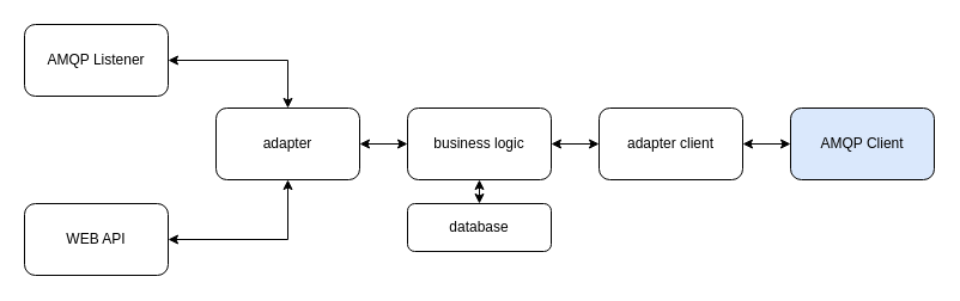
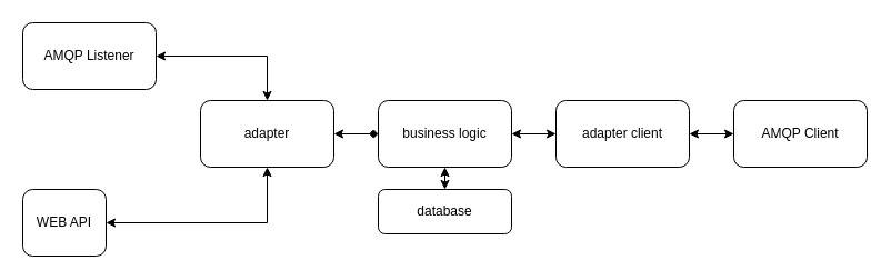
  <mxCell id="0" />
  <mxCell id="1" parent="0" />
  <mxCell id="2" style="edgeStyle=orthogonalEdgeStyle;rounded=0;orthogonalLoop=1;jettySize=auto;html=1;exitX=1;exitY=0.5;exitDx=0;exitDy=0;entryX=0.5;entryY=0;entryDx=0;entryDy=0;startArrow=classic;startFill=1;" edge="1" parent="1" source="3" target="7"><mxGeometry relative="1" as="geometry" /></mxCell>
  <mxCell id="3" value="AMQP Listener" style="rounded=1;whiteSpace=wrap;html=1;" vertex="1" parent="1"><mxGeometry x="20" y="20" width="120" height="60" as="geometry" /></mxCell>
  <mxCell id="4" style="edgeStyle=orthogonalEdgeStyle;rounded=0;orthogonalLoop=1;jettySize=auto;html=1;exitX=1;exitY=0.5;exitDx=0;exitDy=0;entryX=0.5;entryY=1;entryDx=0;entryDy=0;startArrow=classic;startFill=1;" edge="1" parent="1" source="5" target="7"><mxGeometry relative="1" as="geometry" /></mxCell>
- <mxCell id="5" value="WEB API" style="rounded=1;whiteSpace=wrap;html=1;" vertex="1" parent="1"><mxGeometry x="20" y="170" width="120" height="60" as="geometry" /></mxCell>
- <mxCell id="6" style="edgeStyle=orthogonalEdgeStyle;rounded=0;orthogonalLoop=1;jettySize=auto;html=1;exitX=1;exitY=0.5;exitDx=0;exitDy=0;entryX=0;entryY=0.5;entryDx=0;entryDy=0;startArrow=classic;startFill=1;" edge="1" parent="1" source="7" target="10"><mxGeometry relative="1" as="geometry" /></mxCell>
+ <mxCell id="5" value="WEB API" style="rounded=1;whiteSpace=wrap;html=1;" vertex="1" parent="1"><mxGeometry x="20" y="170" width="75" height="60" as="geometry" /></mxCell>
+ <mxCell id="6" style="edgeStyle=orthogonalEdgeStyle;rounded=0;orthogonalLoop=1;jettySize=auto;html=1;exitX=1;exitY=0.5;exitDx=0;exitDy=0;entryX=0;entryY=0.5;entryDx=0;entryDy=0;startArrow=classic;startFill=1;endArrow=diamond;" edge="1" parent="1" source="7" target="10"><mxGeometry relative="1" as="geometry" /></mxCell>
  <mxCell id="7" value="adapter" style="rounded=1;whiteSpace=wrap;html=1;" vertex="1" parent="1"><mxGeometry x="180" y="90" width="120" height="60" as="geometry" /></mxCell>
  <mxCell id="8" style="edgeStyle=orthogonalEdgeStyle;rounded=0;orthogonalLoop=1;jettySize=auto;html=1;exitX=1;exitY=0.5;exitDx=0;exitDy=0;entryX=0;entryY=0.5;entryDx=0;entryDy=0;startArrow=classic;startFill=1;" edge="1" parent="1" source="10" target="13"><mxGeometry relative="1" as="geometry" /></mxCell>
  <mxCell id="9" style="edgeStyle=orthogonalEdgeStyle;rounded=0;orthogonalLoop=1;jettySize=auto;html=1;exitX=0.5;exitY=1;exitDx=0;exitDy=0;entryX=0.5;entryY=0;entryDx=0;entryDy=0;startArrow=classic;startFill=1;" edge="1" parent="1" source="10" target="11"><mxGeometry relative="1" as="geometry" /></mxCell>
  <mxCell id="10" value="business logic" style="rounded=1;whiteSpace=wrap;html=1;" vertex="1" parent="1"><mxGeometry x="340" y="90" width="120" height="60" as="geometry" /></mxCell>
  <mxCell id="11" value="database" style="rounded=1;whiteSpace=wrap;html=1;" vertex="1" parent="1"><mxGeometry x="340" y="170" width="120" height="40" as="geometry" /></mxCell>
  <mxCell id="12" style="edgeStyle=orthogonalEdgeStyle;rounded=0;orthogonalLoop=1;jettySize=auto;html=1;exitX=1;exitY=0.5;exitDx=0;exitDy=0;entryX=0;entryY=0.5;entryDx=0;entryDy=0;startArrow=classic;startFill=1;" edge="1" parent="1" source="13" target="14"><mxGeometry relative="1" as="geometry" /></mxCell>
  <mxCell id="13" value="adapter client" style="rounded=1;whiteSpace=wrap;html=1;" vertex="1" parent="1"><mxGeometry x="500" y="90" width="120" height="60" as="geometry" /></mxCell>
- <mxCell id="14" value="AMQP Client" style="rounded=1;whiteSpace=wrap;html=1;fillColor=#dae8fc;" vertex="1" parent="1"><mxGeometry x="660" y="90" width="120" height="60" as="geometry" /></mxCell>
+ <mxCell id="14" value="AMQP Client" style="rounded=1;whiteSpace=wrap;html=1;" vertex="1" parent="1"><mxGeometry x="660" y="90" width="120" height="60" as="geometry" /></mxCell>
